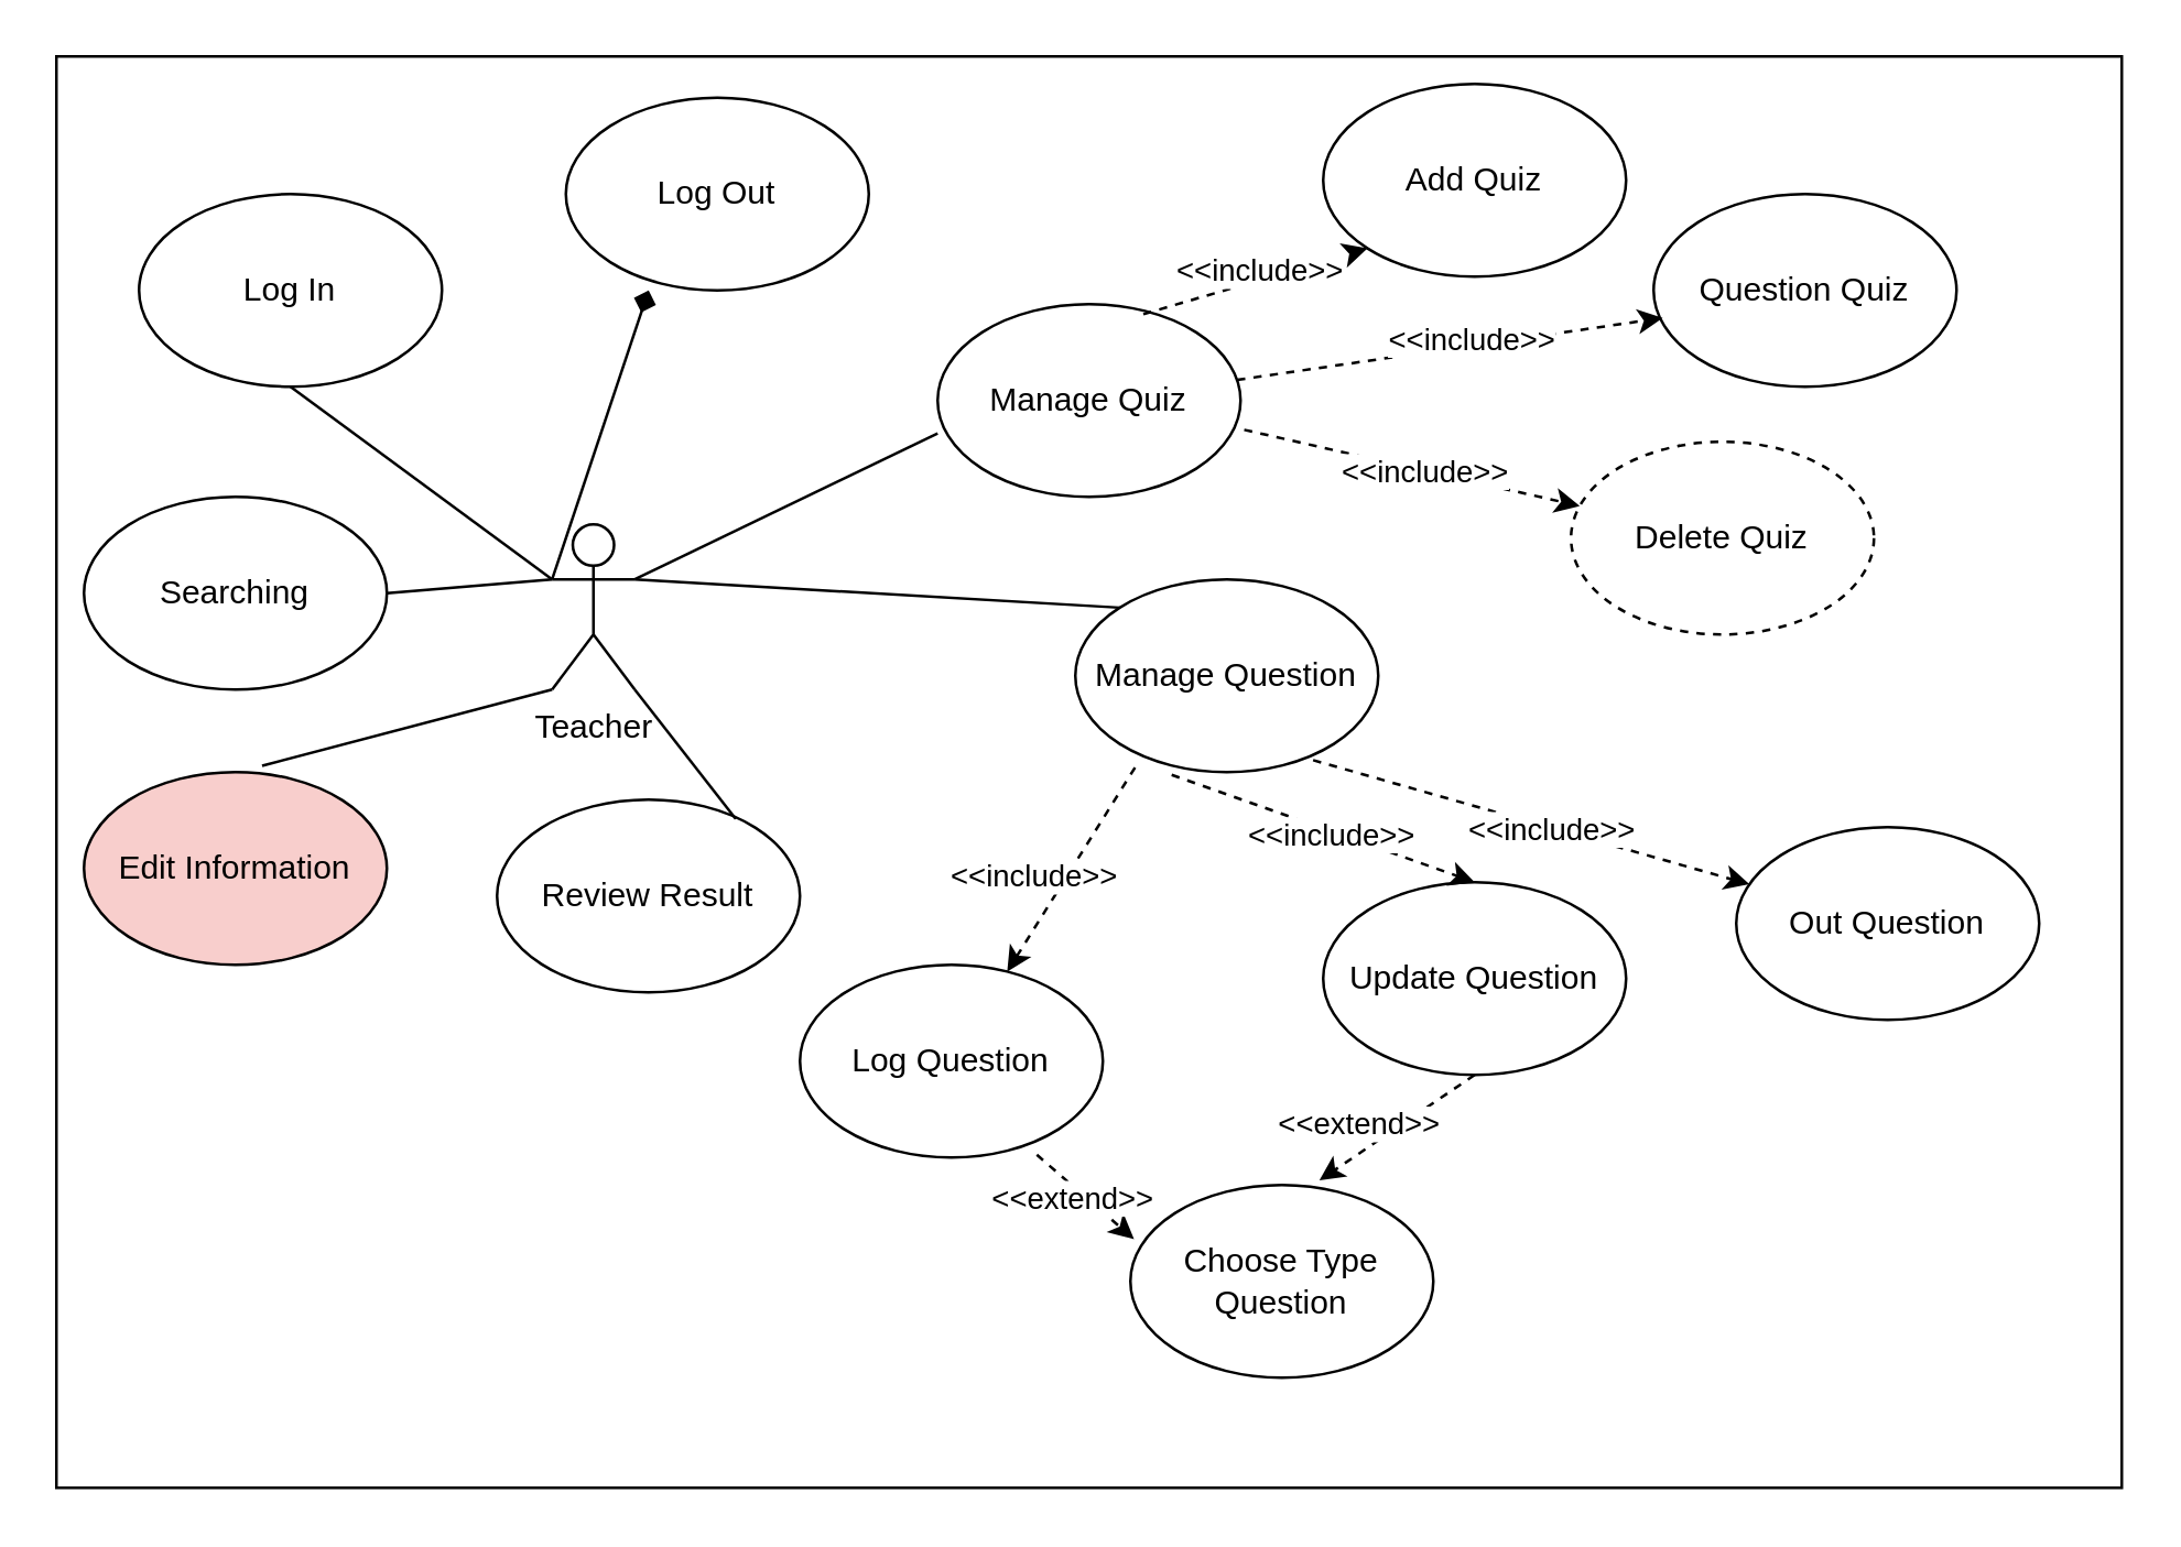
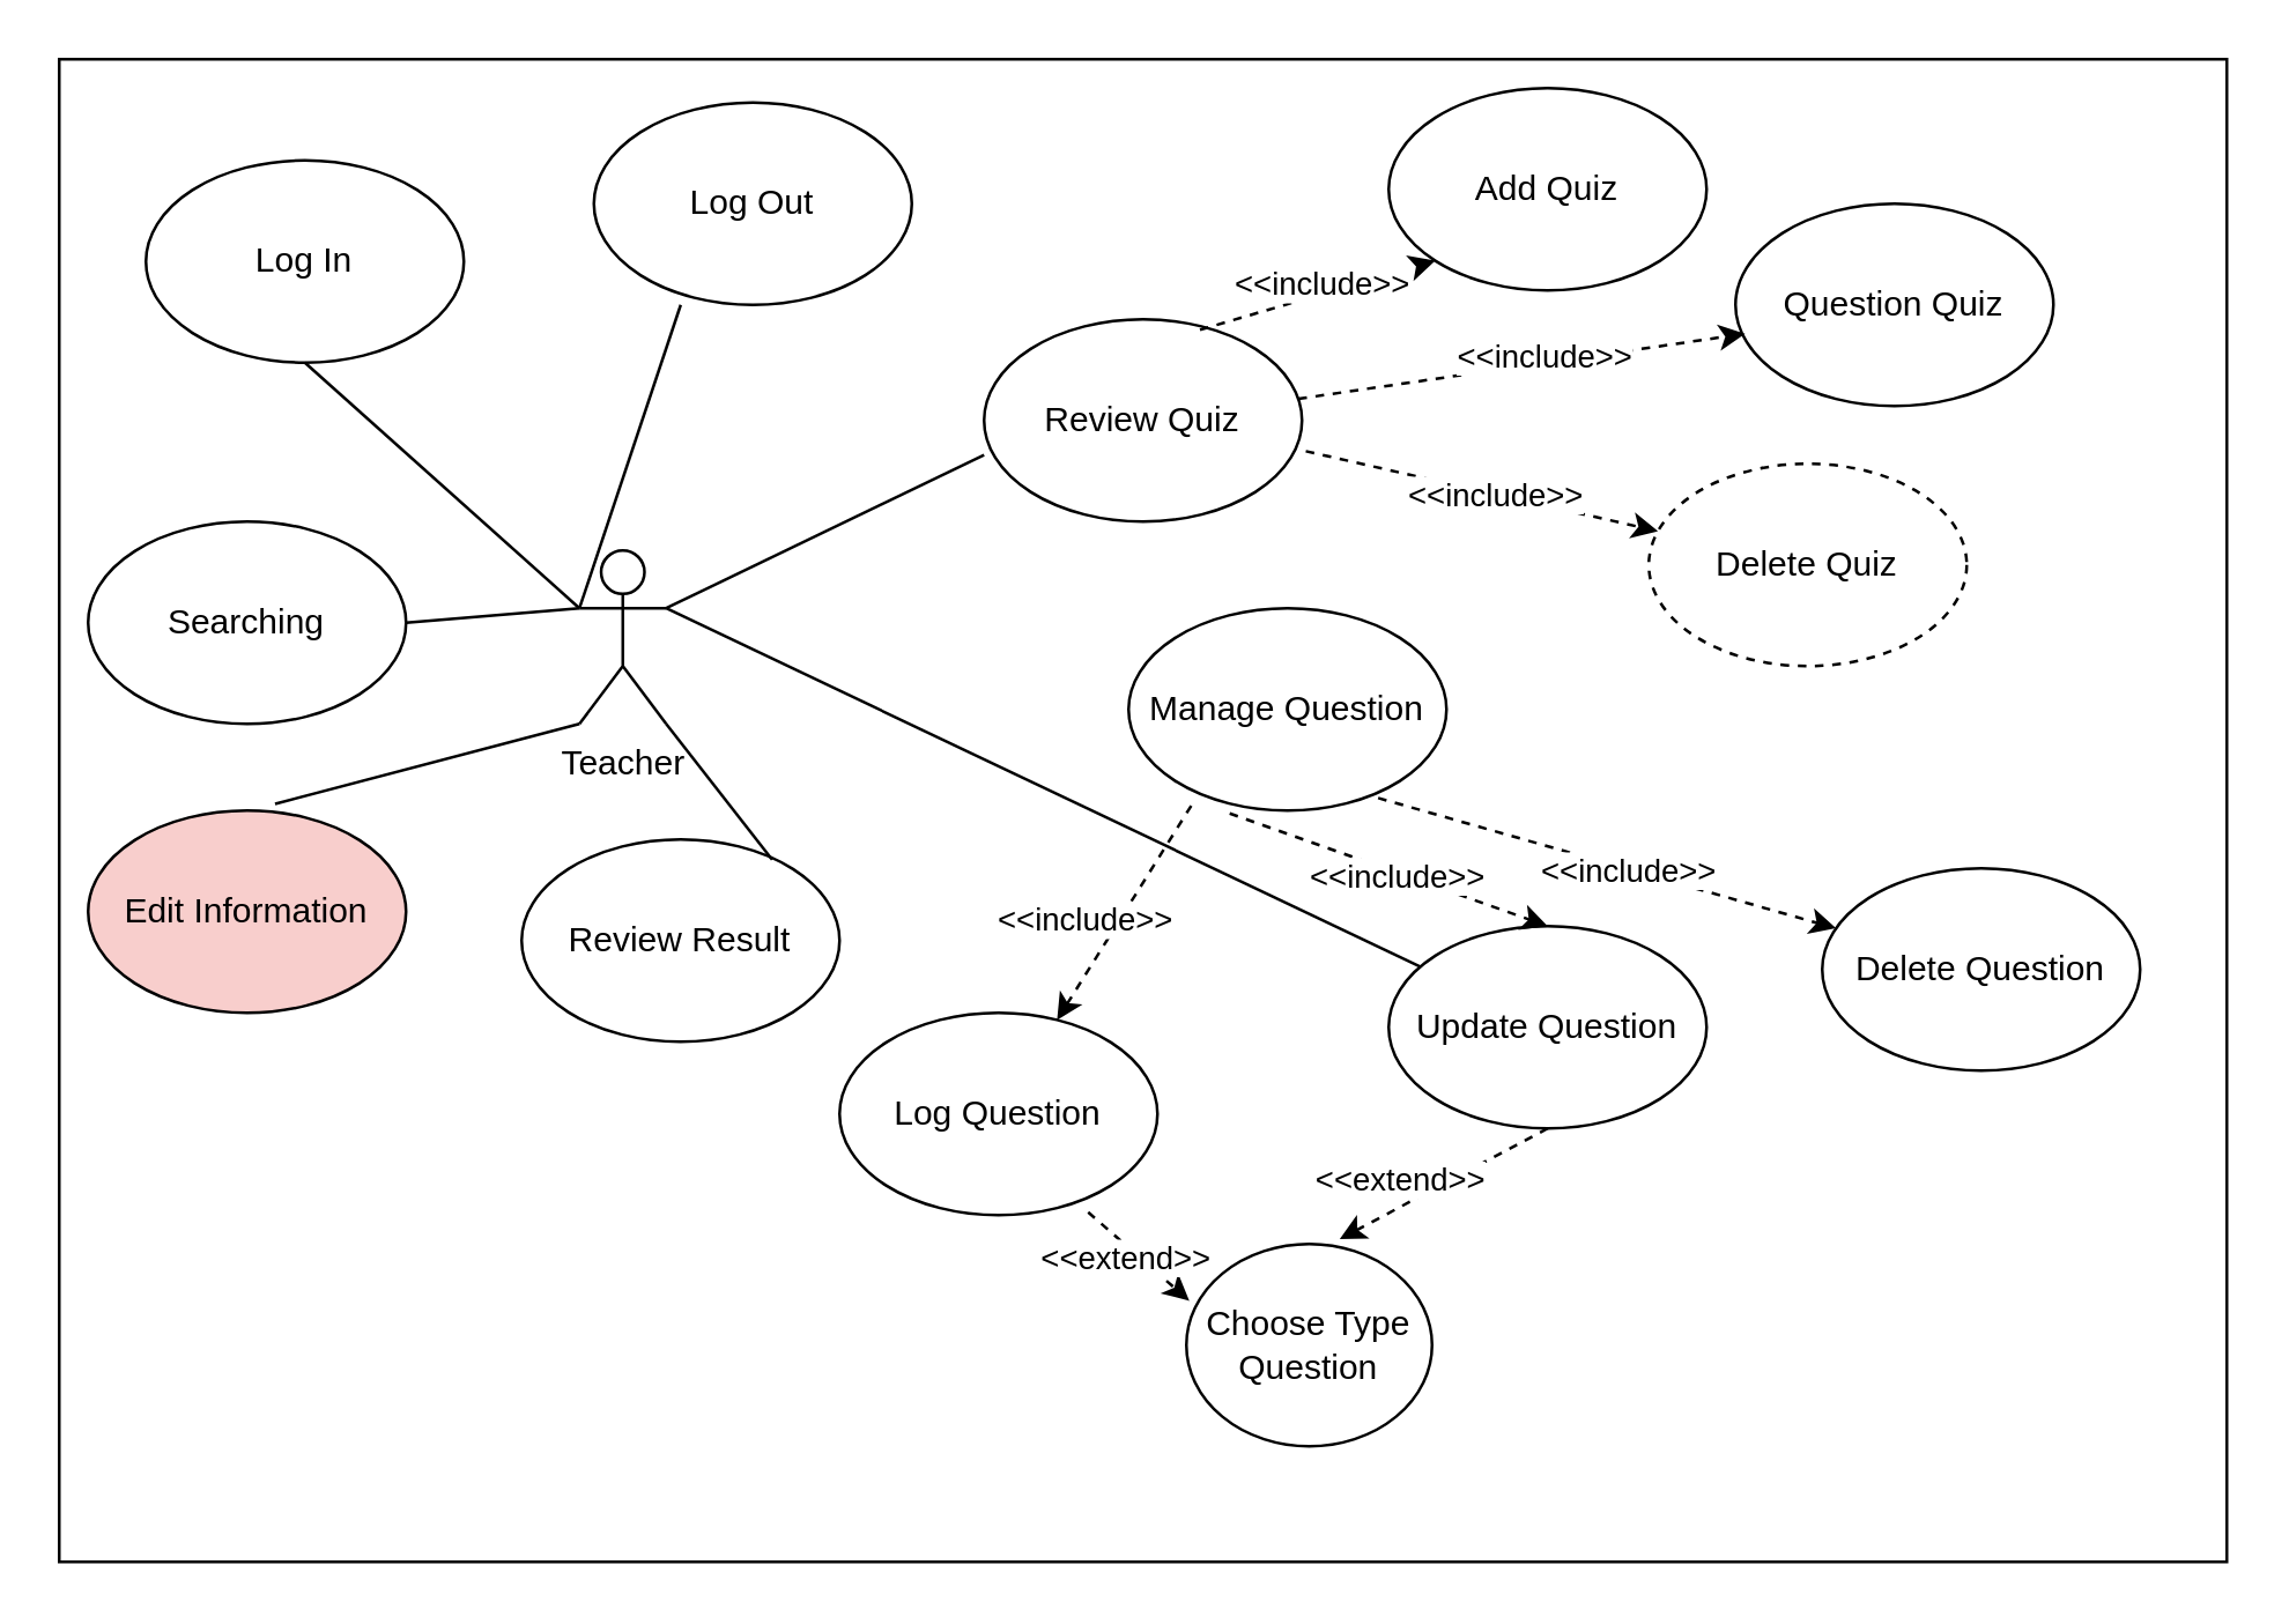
  <mxCell id="0" />
  <mxCell id="1" parent="0" />
  <mxCell id="2" value="" style="rounded=0;whiteSpace=wrap;html=1;" parent="1" vertex="1"><mxGeometry y="20" width="750" height="520" as="geometry" x="20" /></mxCell>
  <mxCell id="3" value="Teacher" style="shape=umlActor;verticalLabelPosition=bottom;verticalAlign=top;html=1;outlineConnect=0;" parent="1" vertex="1"><mxGeometry x="200" y="190" width="30" height="60" as="geometry" /></mxCell>
- <mxCell id="4" value="Log In" style="ellipse;whiteSpace=wrap;html=1;" parent="1" vertex="1"><mxGeometry x="50" y="70" width="110" height="70" as="geometry" /></mxCell>
+ <mxCell id="4" value="Log In" style="ellipse;whiteSpace=wrap;html=1;" parent="1" vertex="1"><mxGeometry x="50" y="55" width="110" height="70" as="geometry" /></mxCell>
  <mxCell id="5" value="Log Out" style="ellipse;whiteSpace=wrap;html=1;" parent="1" vertex="1"><mxGeometry x="205" y="35" width="110" height="70" as="geometry" /></mxCell>
  <mxCell id="6" value="" style="endArrow=none;html=1;exitX=0.5;exitY=1;exitDx=0;exitDy=0;entryX=0;entryY=0.333;entryDx=0;entryDy=0;entryPerimeter=0;" parent="1" source="4" target="3" edge="1"><mxGeometry width="50" height="50" relative="1" as="geometry"><mxPoint x="390" y="300" as="sourcePoint" /><mxPoint x="440" y="250" as="targetPoint" /></mxGeometry></mxCell>
- <mxCell id="7" value="" style="endArrow=diamond;html=1;exitX=0;exitY=0.333;exitDx=0;exitDy=0;exitPerimeter=0;entryX=0.273;entryY=1;entryDx=0;entryDy=0;entryPerimeter=0;" parent="1" source="3" target="5" edge="1"><mxGeometry width="50" height="50" relative="1" as="geometry"><mxPoint x="390" y="300" as="sourcePoint" /><mxPoint x="440" y="250" as="targetPoint" /></mxGeometry></mxCell>
- <mxCell id="8" value="Manage Quiz" style="ellipse;whiteSpace=wrap;html=1;" parent="1" vertex="1"><mxGeometry x="340" y="110" width="110" height="70" as="geometry" /></mxCell>
+ <mxCell id="7" value="" style="endArrow=none;html=1;exitX=0;exitY=0.333;exitDx=0;exitDy=0;exitPerimeter=0;entryX=0.273;entryY=1;entryDx=0;entryDy=0;entryPerimeter=0;" parent="1" source="3" target="5" edge="1"><mxGeometry width="50" height="50" relative="1" as="geometry"><mxPoint x="390" y="300" as="sourcePoint" /><mxPoint x="440" y="250" as="targetPoint" /></mxGeometry></mxCell>
+ <mxCell id="8" value="Review Quiz" style="ellipse;whiteSpace=wrap;html=1;" parent="1" vertex="1"><mxGeometry x="340" y="110" width="110" height="70" as="geometry" /></mxCell>
  <mxCell id="9" value="" style="endArrow=none;html=1;entryX=0;entryY=0.671;entryDx=0;entryDy=0;entryPerimeter=0;exitX=1;exitY=0.333;exitDx=0;exitDy=0;exitPerimeter=0;" parent="1" source="3" target="8" edge="1"><mxGeometry width="50" height="50" relative="1" as="geometry"><mxPoint x="270" y="230" as="sourcePoint" /><mxPoint x="240.03" y="150" as="targetPoint" /></mxGeometry></mxCell>
  <mxCell id="10" value="Manage Question" style="ellipse;whiteSpace=wrap;html=1;" parent="1" vertex="1"><mxGeometry x="390" y="210" width="110" height="70" as="geometry" /></mxCell>
- <mxCell id="11" value="Out Question" style="ellipse;whiteSpace=wrap;html=1;" parent="1" vertex="1"><mxGeometry x="630" y="300" width="110" height="70" as="geometry" /></mxCell>
+ <mxCell id="11" value="Delete Question" style="ellipse;whiteSpace=wrap;html=1;" parent="1" vertex="1"><mxGeometry x="630" y="300" width="110" height="70" as="geometry" /></mxCell>
  <mxCell id="12" value="Update Question" style="ellipse;whiteSpace=wrap;html=1;" parent="1" vertex="1"><mxGeometry x="480" y="320" width="110" height="70" as="geometry" /></mxCell>
  <mxCell id="13" value="Log Question" style="ellipse;whiteSpace=wrap;html=1;" parent="1" vertex="1"><mxGeometry x="290" y="350" width="110" height="70" as="geometry" /></mxCell>
  <mxCell id="14" value="" style="endArrow=classic;dashed=1;html=1;exitX=0.197;exitY=0.976;exitDx=0;exitDy=0;endFill=1;exitPerimeter=0;" parent="1" source="10" target="13" edge="1"><mxGeometry width="50" height="50" relative="1" as="geometry"><mxPoint x="433.38" y="119.65" as="sourcePoint" /><mxPoint x="539.34" y="90.33" as="targetPoint" /></mxGeometry></mxCell>
  <mxCell id="15" value="&amp;lt;&amp;lt;include&amp;gt;&amp;gt;" style="edgeLabel;html=1;align=center;verticalAlign=middle;resizable=0;points=[];" parent="14" vertex="1" connectable="0"><mxGeometry x="0.193" y="-2" relative="1" as="geometry"><mxPoint x="-7.52" y="-3.98" as="offset" /></mxGeometry></mxCell>
  <mxCell id="16" value="" style="endArrow=classic;dashed=1;html=1;exitX=0.318;exitY=1.014;exitDx=0;exitDy=0;entryX=0.5;entryY=0;entryDx=0;entryDy=0;endFill=1;exitPerimeter=0;" parent="1" source="10" target="12" edge="1"><mxGeometry width="50" height="50" relative="1" as="geometry"><mxPoint x="345" y="315" as="sourcePoint" /><mxPoint x="209.32" y="382.31" as="targetPoint" /></mxGeometry></mxCell>
  <mxCell id="17" value="&amp;lt;&amp;lt;include&amp;gt;&amp;gt;" style="edgeLabel;html=1;align=center;verticalAlign=middle;resizable=0;points=[];" parent="16" vertex="1" connectable="0"><mxGeometry x="0.193" y="-2" relative="1" as="geometry"><mxPoint x="-7.52" y="-3.98" as="offset" /></mxGeometry></mxCell>
  <mxCell id="18" value="" style="endArrow=classic;dashed=1;html=1;exitX=0.785;exitY=0.938;exitDx=0;exitDy=0;endFill=1;exitPerimeter=0;" parent="1" source="10" target="11" edge="1"><mxGeometry width="50" height="50" relative="1" as="geometry"><mxPoint x="379.98" y="350.98" as="sourcePoint" /><mxPoint x="335" y="390" as="targetPoint" /></mxGeometry></mxCell>
  <mxCell id="19" value="&amp;lt;&amp;lt;include&amp;gt;&amp;gt;" style="edgeLabel;html=1;align=center;verticalAlign=middle;resizable=0;points=[];" parent="18" vertex="1" connectable="0"><mxGeometry x="0.193" y="-2" relative="1" as="geometry"><mxPoint x="-7.52" y="-3.98" as="offset" /></mxGeometry></mxCell>
- <mxCell id="20" value="" style="endArrow=none;html=1;entryX=0;entryY=0;entryDx=0;entryDy=0;exitX=1;exitY=0.333;exitDx=0;exitDy=0;exitPerimeter=0;" parent="1" source="3" target="10" edge="1"><mxGeometry width="50" height="50" relative="1" as="geometry"><mxPoint x="240" y="220" as="sourcePoint" /><mxPoint x="350" y="166.97" as="targetPoint" /></mxGeometry></mxCell>
+ <mxCell id="20" value="" style="endArrow=none;html=1;exitX=1;exitY=0.333;exitDx=0;exitDy=0;exitPerimeter=0;" parent="1" source="3" target="12" edge="1"><mxGeometry width="50" height="50" relative="1" as="geometry"><mxPoint x="240" y="220" as="sourcePoint" /><mxPoint x="350" y="166.97" as="targetPoint" /></mxGeometry></mxCell>
  <mxCell id="21" value="" style="endArrow=classic;dashed=1;html=1;exitX=0.782;exitY=0.986;exitDx=0;exitDy=0;endFill=1;exitPerimeter=0;entryX=0.012;entryY=0.281;entryDx=0;entryDy=0;entryPerimeter=0;" parent="1" source="13" target="23" edge="1"><mxGeometry width="50" height="50" relative="1" as="geometry"><mxPoint x="371.85" y="500" as="sourcePoint" /><mxPoint x="390" y="530" as="targetPoint" /></mxGeometry></mxCell>
  <mxCell id="22" value="&amp;lt;&amp;lt;extend&amp;gt;&amp;gt;" style="edgeLabel;html=1;align=center;verticalAlign=middle;resizable=0;points=[];" parent="21" vertex="1" connectable="0"><mxGeometry x="0.193" y="-2" relative="1" as="geometry"><mxPoint x="-7.52" y="-3.98" as="offset" /></mxGeometry></mxCell>
- <mxCell id="23" value="Choose Type Question" style="ellipse;whiteSpace=wrap;html=1;" parent="1" vertex="1"><mxGeometry x="410" y="430" width="110" height="70" as="geometry" /></mxCell>
+ <mxCell id="23" value="Choose Type Question" style="ellipse;whiteSpace=wrap;html=1;" parent="1" vertex="1"><mxGeometry x="410" y="430" width="85" height="70" as="geometry" /></mxCell>
  <mxCell id="24" value="" style="endArrow=classic;dashed=1;html=1;exitX=0.5;exitY=1;exitDx=0;exitDy=0;endFill=1;entryX=0.624;entryY=-0.024;entryDx=0;entryDy=0;entryPerimeter=0;" parent="1" source="12" target="23" edge="1"><mxGeometry width="50" height="50" relative="1" as="geometry"><mxPoint x="346.02" y="499.02" as="sourcePoint" /><mxPoint x="411.32" y="549.67" as="targetPoint" /></mxGeometry></mxCell>
  <mxCell id="25" value="&amp;lt;&amp;lt;extend&amp;gt;&amp;gt;" style="edgeLabel;html=1;align=center;verticalAlign=middle;resizable=0;points=[];" parent="24" vertex="1" connectable="0"><mxGeometry x="0.193" y="-2" relative="1" as="geometry"><mxPoint x="-7.52" y="-3.98" as="offset" /></mxGeometry></mxCell>
  <mxCell id="26" value="Review Result" style="ellipse;whiteSpace=wrap;html=1;" parent="1" vertex="1"><mxGeometry x="180" y="290" width="110" height="70" as="geometry" /></mxCell>
  <mxCell id="27" value="Edit Information" style="ellipse;whiteSpace=wrap;html=1;fillColor=#f8cecc;" parent="1" vertex="1"><mxGeometry x="30" y="280" width="110" height="70" as="geometry" /></mxCell>
  <mxCell id="28" value="" style="endArrow=none;html=1;exitX=0.588;exitY=-0.033;exitDx=0;exitDy=0;entryX=0;entryY=1;entryDx=0;entryDy=0;entryPerimeter=0;exitPerimeter=0;" parent="1" source="27" target="3" edge="1"><mxGeometry width="50" height="50" relative="1" as="geometry"><mxPoint x="115" y="150" as="sourcePoint" /><mxPoint x="210" y="220" as="targetPoint" /></mxGeometry></mxCell>
  <mxCell id="29" value="" style="endArrow=none;html=1;exitX=0.788;exitY=0.1;exitDx=0;exitDy=0;entryX=1;entryY=1;entryDx=0;entryDy=0;entryPerimeter=0;exitPerimeter=0;" parent="1" source="26" target="3" edge="1"><mxGeometry width="50" height="50" relative="1" as="geometry"><mxPoint x="104.68" y="277.69" as="sourcePoint" /><mxPoint x="210" y="260" as="targetPoint" /></mxGeometry></mxCell>
  <mxCell id="30" value="Add Quiz" style="ellipse;whiteSpace=wrap;html=1;" parent="1" vertex="1"><mxGeometry x="480" y="30" width="110" height="70" as="geometry" /></mxCell>
  <mxCell id="31" value="Question Quiz" style="ellipse;whiteSpace=wrap;html=1;" parent="1" vertex="1"><mxGeometry x="600" y="70" width="110" height="70" as="geometry" /></mxCell>
  <mxCell id="32" value="Delete Quiz" style="ellipse;whiteSpace=wrap;html=1;dashed=1;" parent="1" vertex="1"><mxGeometry x="570" y="160" width="110" height="70" as="geometry" /></mxCell>
  <mxCell id="33" value="" style="endArrow=classic;dashed=1;html=1;exitX=0.679;exitY=0.052;exitDx=0;exitDy=0;endFill=1;exitPerimeter=0;entryX=0;entryY=1;entryDx=0;entryDy=0;" parent="1" source="8" target="30" edge="1"><mxGeometry width="50" height="50" relative="1" as="geometry"><mxPoint x="340" y="100.66" as="sourcePoint" /><mxPoint x="513.65" y="100" as="targetPoint" /></mxGeometry></mxCell>
  <mxCell id="34" value="&amp;lt;&amp;lt;include&amp;gt;&amp;gt;" style="edgeLabel;html=1;align=center;verticalAlign=middle;resizable=0;points=[];" parent="33" vertex="1" connectable="0"><mxGeometry x="0.193" y="-2" relative="1" as="geometry"><mxPoint x="-7.52" y="-3.98" as="offset" /></mxGeometry></mxCell>
  <mxCell id="35" value="" style="endArrow=classic;dashed=1;html=1;endFill=1;entryX=0.03;entryY=0.643;entryDx=0;entryDy=0;entryPerimeter=0;" parent="1" source="8" target="31" edge="1"><mxGeometry width="50" height="50" relative="1" as="geometry"><mxPoint x="424.69" y="123.64" as="sourcePoint" /><mxPoint x="506.109" y="99.749" as="targetPoint" /></mxGeometry></mxCell>
  <mxCell id="36" value="&amp;lt;&amp;lt;include&amp;gt;&amp;gt;" style="edgeLabel;html=1;align=center;verticalAlign=middle;resizable=0;points=[];" parent="35" vertex="1" connectable="0"><mxGeometry x="0.193" y="-2" relative="1" as="geometry"><mxPoint x="-7.52" y="-3.98" as="offset" /></mxGeometry></mxCell>
  <mxCell id="37" value="" style="endArrow=classic;dashed=1;html=1;endFill=1;exitX=1.012;exitY=0.652;exitDx=0;exitDy=0;exitPerimeter=0;" parent="1" source="8" target="32" edge="1"><mxGeometry width="50" height="50" relative="1" as="geometry"><mxPoint x="458.726" y="147.509" as="sourcePoint" /><mxPoint x="613.3" y="125.01" as="targetPoint" /></mxGeometry></mxCell>
  <mxCell id="38" value="&amp;lt;&amp;lt;include&amp;gt;&amp;gt;" style="edgeLabel;html=1;align=center;verticalAlign=middle;resizable=0;points=[];" parent="37" vertex="1" connectable="0"><mxGeometry x="0.193" y="-2" relative="1" as="geometry"><mxPoint x="-7.52" y="-3.98" as="offset" /></mxGeometry></mxCell>
  <mxCell id="39" value="Searching" style="ellipse;whiteSpace=wrap;html=1;" vertex="1" parent="1"><mxGeometry x="30" y="180" width="110" height="70" as="geometry" /></mxCell>
  <mxCell id="40" value="" style="endArrow=none;html=1;exitX=1;exitY=0.5;exitDx=0;exitDy=0;entryX=0;entryY=0.333;entryDx=0;entryDy=0;entryPerimeter=0;" edge="1" parent="1" source="39" target="3"><mxGeometry width="50" height="50" relative="1" as="geometry"><mxPoint x="115" y="150" as="sourcePoint" /><mxPoint x="210" y="220" as="targetPoint" /></mxGeometry></mxCell>
